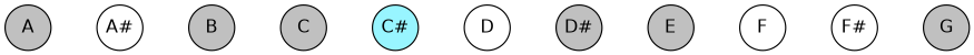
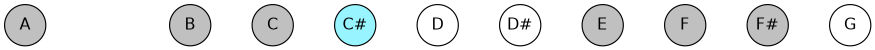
  graph {
    mindist=.1
    rankdir=LR
    node [fillcolor=gray fontname=Helvetica margin=0 shape=circle style=filled]
    edge [style=invis]
    E
-   F [fillcolor=white]
-   "F#" [fillcolor=white]
-   G
+   F
+   "F#"
+   G [fillcolor=white]
    A
-   "A#" [fillcolor=white]
    B
    C
    "C#" [fillcolor=cadetblue1]
    D [fillcolor=white]
-   "D#"
+   "D#" [fillcolor=white]
    subgraph sub_1 {
      E
      F
      "F#"
      G
      A
-     "A#"
      B
      C
      "C#"
      D
      "D#"
    }
    E -- F
    F -- "F#"
    "F#" -- G
-   A -- "A#"
-   "A#" -- B
    B -- C
    C -- "C#"
    "C#" -- D
    D -- "D#"
    "D#" -- E
  }
